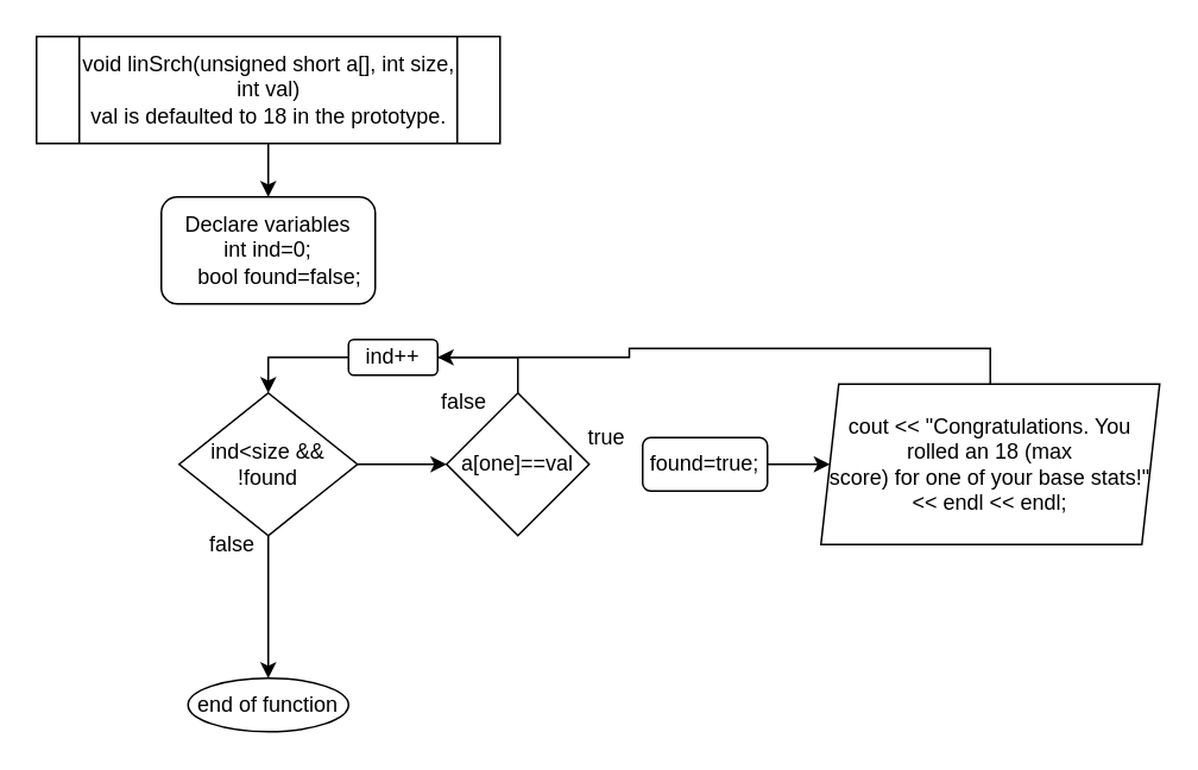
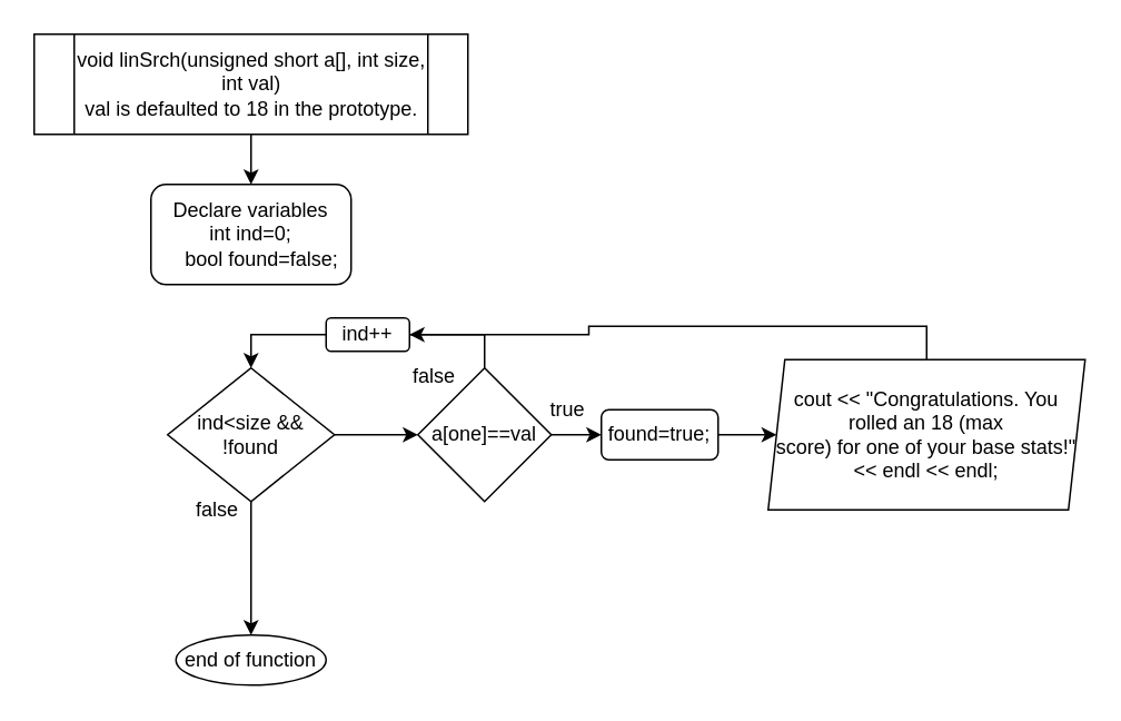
  <mxCell id="0" />
  <mxCell id="1" parent="0" />
  <mxCell id="2" style="edgeStyle=orthogonalEdgeStyle;rounded=0;orthogonalLoop=1;jettySize=auto;html=1;exitX=0.5;exitY=1;exitDx=0;exitDy=0;entryX=0.5;entryY=0;entryDx=0;entryDy=0;" edge="1" parent="1" source="3" target="4"><mxGeometry relative="1" as="geometry" /></mxCell>
  <mxCell id="3" value="void linSrch(unsigned short a[], int size, int val)&lt;br&gt;val is defaulted to 18 in the prototype." style="shape=process;whiteSpace=wrap;html=1;backgroundOutline=1;size=0.091;" vertex="1" parent="1"><mxGeometry x="20" y="20" width="260" height="60" as="geometry" /></mxCell>
  <mxCell id="4" value="Declare variables&lt;br&gt;&lt;div&gt;int ind=0;&lt;/div&gt;&lt;div&gt;&amp;nbsp; &amp;nbsp; bool found=false;&lt;/div&gt;" style="rounded=1;whiteSpace=wrap;html=1;" vertex="1" parent="1"><mxGeometry x="90" y="110" width="120" height="60" as="geometry" /></mxCell>
  <mxCell id="5" style="edgeStyle=orthogonalEdgeStyle;rounded=0;orthogonalLoop=1;jettySize=auto;html=1;exitX=1;exitY=0.5;exitDx=0;exitDy=0;entryX=0;entryY=0.5;entryDx=0;entryDy=0;" edge="1" parent="1" source="7" target="10"><mxGeometry relative="1" as="geometry" /></mxCell>
  <mxCell id="6" style="edgeStyle=orthogonalEdgeStyle;rounded=0;orthogonalLoop=1;jettySize=auto;html=1;exitX=0.5;exitY=1;exitDx=0;exitDy=0;" edge="1" parent="1" source="7"><mxGeometry relative="1" as="geometry"><mxPoint x="150" y="380" as="targetPoint" /></mxGeometry></mxCell>
  <mxCell id="7" value="ind&amp;lt;size &amp;amp;&amp;amp; !found" style="rhombus;whiteSpace=wrap;html=1;" vertex="1" parent="1"><mxGeometry x="100" y="220" width="100" height="80" as="geometry" /></mxCell>
+ <mxCell id="8" style="edgeStyle=orthogonalEdgeStyle;rounded=0;orthogonalLoop=1;jettySize=auto;html=1;exitX=1;exitY=0.5;exitDx=0;exitDy=0;entryX=0;entryY=0.5;entryDx=0;entryDy=0;" edge="1" parent="1" source="10" target="15"><mxGeometry relative="1" as="geometry" /></mxCell>
  <mxCell id="9" style="edgeStyle=orthogonalEdgeStyle;rounded=0;orthogonalLoop=1;jettySize=auto;html=1;exitX=0.5;exitY=0;exitDx=0;exitDy=0;entryX=0.5;entryY=0;entryDx=0;entryDy=0;" edge="1" parent="1" source="10" target="7"><mxGeometry relative="1" as="geometry" /></mxCell>
  <mxCell id="10" value="a[one]==val" style="rhombus;whiteSpace=wrap;html=1;" vertex="1" parent="1"><mxGeometry x="250" y="220" width="80" height="80" as="geometry" /></mxCell>
  <mxCell id="11" value="false" style="text;html=1;strokeColor=none;fillColor=none;align=center;verticalAlign=middle;whiteSpace=wrap;rounded=0;" vertex="1" parent="1"><mxGeometry x="100" y="290" width="60" height="30" as="geometry" /></mxCell>
  <mxCell id="12" value="end of function" style="ellipse;whiteSpace=wrap;html=1;" vertex="1" parent="1"><mxGeometry x="105" y="380" width="90" height="30" as="geometry" /></mxCell>
  <mxCell id="13" value="true" style="text;html=1;strokeColor=none;fillColor=none;align=center;verticalAlign=middle;whiteSpace=wrap;rounded=0;" vertex="1" parent="1"><mxGeometry x="310" y="230" width="60" height="30" as="geometry" /></mxCell>
  <mxCell id="14" style="edgeStyle=orthogonalEdgeStyle;rounded=0;orthogonalLoop=1;jettySize=auto;html=1;exitX=1;exitY=0.5;exitDx=0;exitDy=0;entryX=0;entryY=0.5;entryDx=0;entryDy=0;" edge="1" parent="1" source="15" target="19"><mxGeometry relative="1" as="geometry" /></mxCell>
  <mxCell id="15" value="found=true;" style="rounded=1;whiteSpace=wrap;html=1;" vertex="1" parent="1"><mxGeometry x="360" y="245" width="70" height="30" as="geometry" /></mxCell>
  <mxCell id="16" value="false" style="text;html=1;strokeColor=none;fillColor=none;align=center;verticalAlign=middle;whiteSpace=wrap;rounded=0;" vertex="1" parent="1"><mxGeometry x="230" y="210" width="60" height="30" as="geometry" /></mxCell>
  <mxCell id="17" value="ind++" style="rounded=1;whiteSpace=wrap;html=1;" vertex="1" parent="1"><mxGeometry x="195" y="190" width="50" height="20" as="geometry" /></mxCell>
  <mxCell id="18" style="edgeStyle=orthogonalEdgeStyle;rounded=0;orthogonalLoop=1;jettySize=auto;html=1;exitX=0.5;exitY=0;exitDx=0;exitDy=0;entryX=1;entryY=0.5;entryDx=0;entryDy=0;" edge="1" parent="1" source="19" target="17"><mxGeometry relative="1" as="geometry" /></mxCell>
  <mxCell id="19" value="cout &amp;lt;&amp;lt; &quot;Congratulations. You rolled an 18 (max &lt;br&gt;score) for one of your base stats!&quot; &amp;lt;&amp;lt; endl &amp;lt;&amp;lt; endl;" style="shape=parallelogram;perimeter=parallelogramPerimeter;whiteSpace=wrap;html=1;fixedSize=1;size=10;" vertex="1" parent="1"><mxGeometry x="460" y="215" width="190" height="90" as="geometry" /></mxCell>
